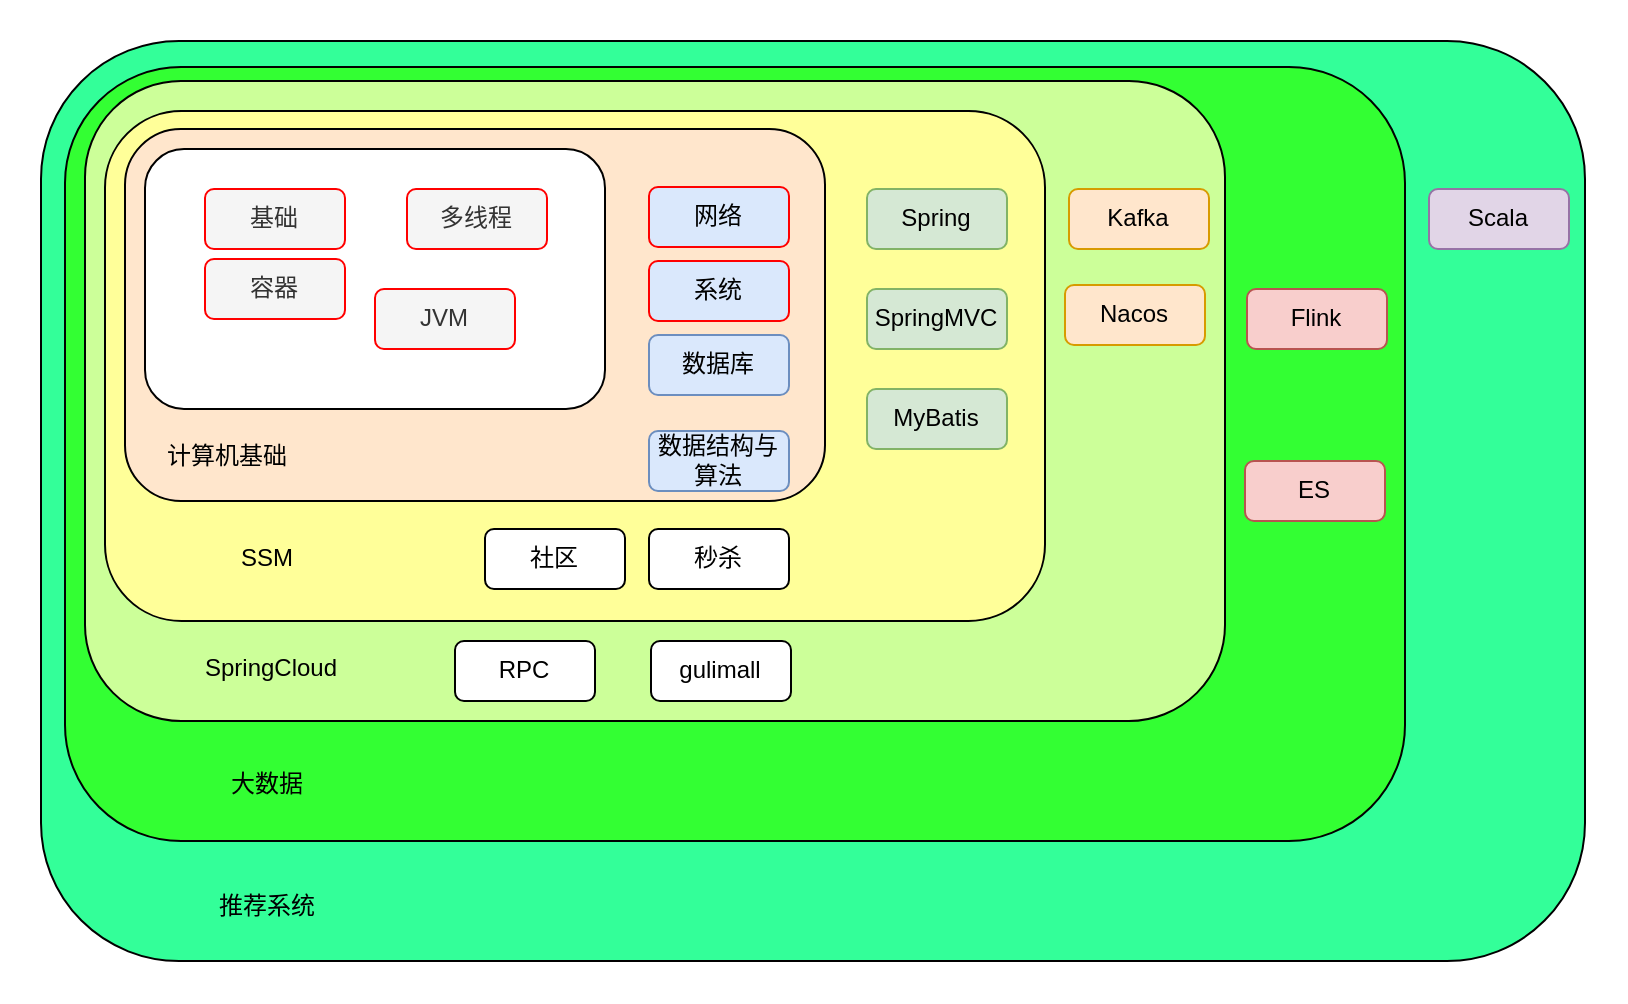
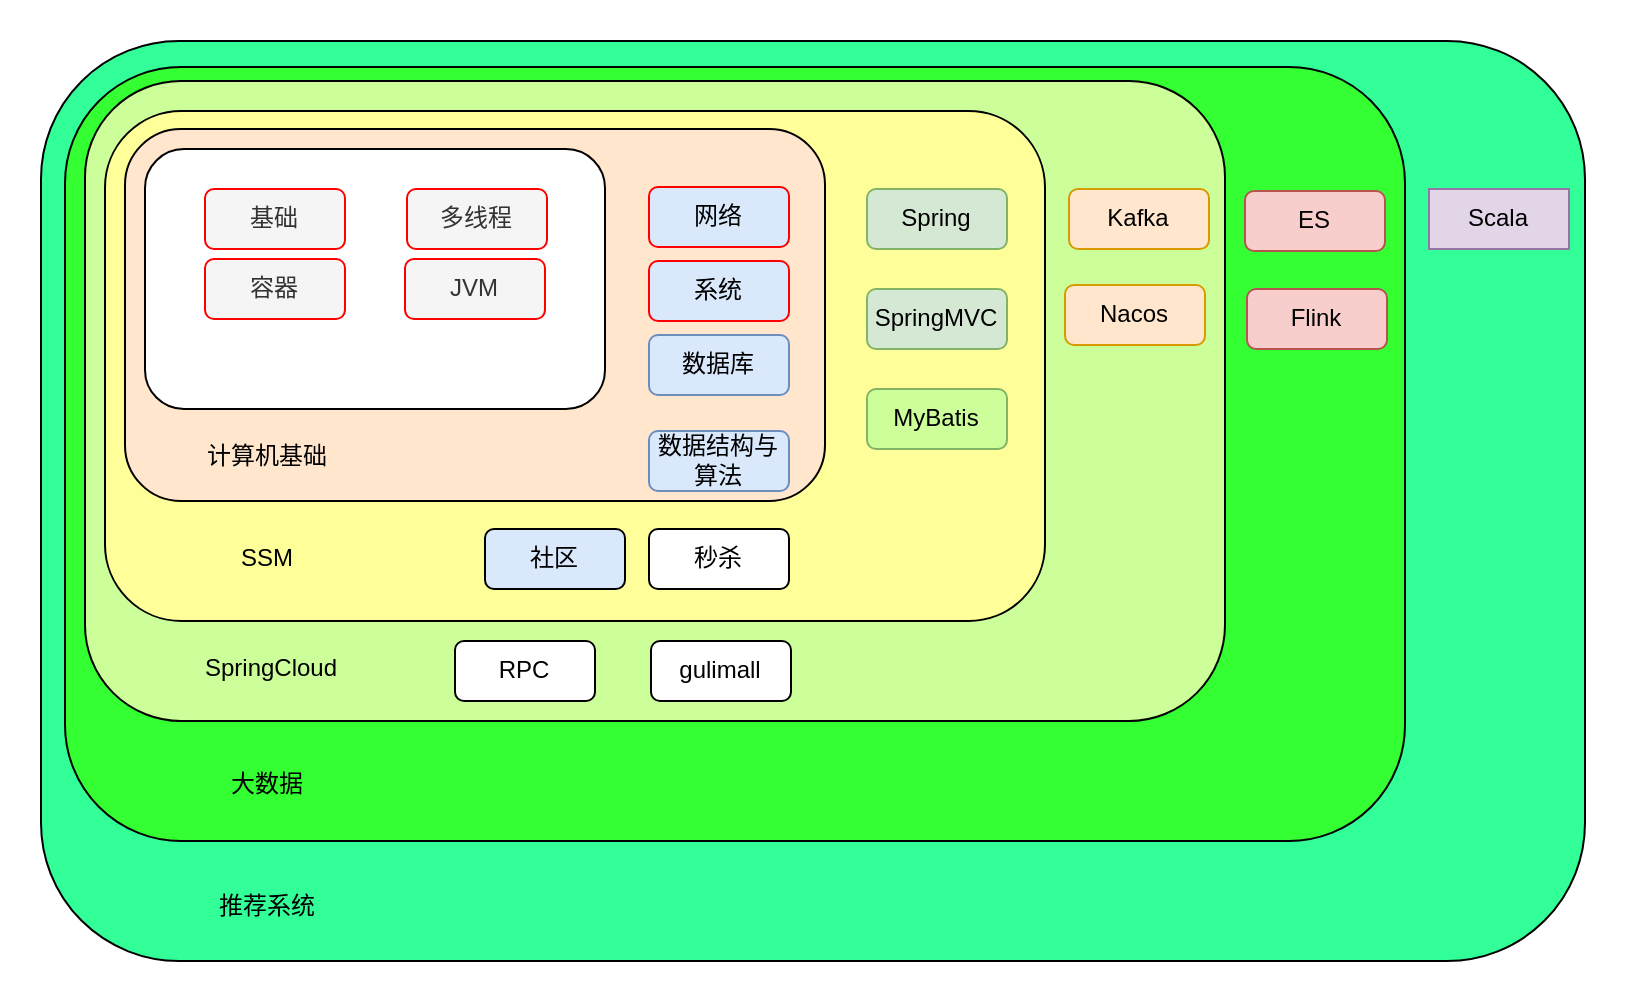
  <mxCell id="0" />
  <mxCell id="1" parent="0" />
  <mxCell id="2" value="" style="rounded=1;whiteSpace=wrap;html=1;fillColor=#33FF99;" vertex="1" parent="1"><mxGeometry x="20" y="20" width="772" height="460" as="geometry" /></mxCell>
  <mxCell id="3" value="" style="rounded=1;whiteSpace=wrap;html=1;fillColor=#33FF33;" vertex="1" parent="1"><mxGeometry x="32" y="33" width="670" height="387" as="geometry" /></mxCell>
  <mxCell id="4" value="" style="rounded=1;whiteSpace=wrap;html=1;fillColor=#CCFF99;" vertex="1" parent="1"><mxGeometry x="42" y="40" width="570" height="320" as="geometry" /></mxCell>
  <mxCell id="5" value="" style="rounded=1;whiteSpace=wrap;html=1;fillColor=#FFFF99;" vertex="1" parent="1"><mxGeometry x="52" y="55" width="470" height="255" as="geometry" /></mxCell>
  <mxCell id="6" value="" style="rounded=1;whiteSpace=wrap;html=1;fillColor=#FFE6CC;" vertex="1" parent="1"><mxGeometry x="62" y="64" width="350" height="186" as="geometry" /></mxCell>
- <mxCell id="7" value="计算机基础" style="text;html=1;strokeColor=none;fillColor=none;align=center;verticalAlign=middle;whiteSpace=wrap;rounded=0;" vertex="1" parent="1"><mxGeometry x="81" y="213" width="65" height="30" as="geometry" /></mxCell>
+ <mxCell id="7" value="计算机基础" style="text;html=1;strokeColor=none;fillColor=none;align=center;verticalAlign=middle;whiteSpace=wrap;rounded=0;" vertex="1" parent="1"><mxGeometry x="101" y="213" width="65" height="30" as="geometry" /></mxCell>
  <mxCell id="8" value="" style="rounded=1;whiteSpace=wrap;html=1;" vertex="1" parent="1"><mxGeometry x="72" y="74" width="230" height="130" as="geometry" /></mxCell>
  <mxCell id="9" value="基础" style="rounded=1;whiteSpace=wrap;html=1;fillColor=#f5f5f5;fontColor=#333333;strokeColor=#FF0000;" vertex="1" parent="1"><mxGeometry x="102" y="94" width="70" height="30" as="geometry" /></mxCell>
  <mxCell id="10" value="容器" style="rounded=1;whiteSpace=wrap;html=1;fillColor=#f5f5f5;fontColor=#333333;strokeColor=#FF0000;" vertex="1" parent="1"><mxGeometry x="102" y="129" width="70" height="30" as="geometry" /></mxCell>
  <mxCell id="11" value="多线程" style="rounded=1;whiteSpace=wrap;html=1;fillColor=#f5f5f5;fontColor=#333333;strokeColor=#FF0000;" vertex="1" parent="1"><mxGeometry x="203" y="94" width="70" height="30" as="geometry" /></mxCell>
- <mxCell id="12" value="JVM" style="rounded=1;whiteSpace=wrap;html=1;fillColor=#f5f5f5;fontColor=#333333;strokeColor=#FF0000;" vertex="1" parent="1"><mxGeometry x="187" y="144" width="70" height="30" as="geometry" /></mxCell>
+ <mxCell id="12" value="JVM" style="rounded=1;whiteSpace=wrap;html=1;fillColor=#f5f5f5;fontColor=#333333;strokeColor=#FF0000;" vertex="1" parent="1"><mxGeometry x="202" y="129" width="70" height="30" as="geometry" /></mxCell>
  <mxCell id="13" value="网络" style="rounded=1;whiteSpace=wrap;html=1;fillColor=#dae8fc;strokeColor=#FF0000;" vertex="1" parent="1"><mxGeometry x="324" y="93" width="70" height="30" as="geometry" /></mxCell>
  <mxCell id="14" value="系统" style="rounded=1;whiteSpace=wrap;html=1;fillColor=#dae8fc;strokeColor=#FF0000;" vertex="1" parent="1"><mxGeometry x="324" y="130" width="70" height="30" as="geometry" /></mxCell>
  <mxCell id="15" value="数据库" style="rounded=1;whiteSpace=wrap;html=1;fillColor=#dae8fc;strokeColor=#6c8ebf;" vertex="1" parent="1"><mxGeometry x="324" y="167" width="70" height="30" as="geometry" /></mxCell>
  <mxCell id="16" value="SSM" style="text;html=1;strokeColor=none;fillColor=none;align=center;verticalAlign=middle;whiteSpace=wrap;rounded=0;" vertex="1" parent="1"><mxGeometry x="101" y="264" width="65" height="30" as="geometry" /></mxCell>
  <mxCell id="17" value="SpringMVC" style="rounded=1;whiteSpace=wrap;html=1;fillColor=#d5e8d4;strokeColor=#82b366;" vertex="1" parent="1"><mxGeometry x="433" y="144" width="70" height="30" as="geometry" /></mxCell>
- <mxCell id="18" value="MyBatis" style="rounded=1;whiteSpace=wrap;html=1;fillColor=#d5e8d4;strokeColor=#82b366;" vertex="1" parent="1"><mxGeometry x="433" y="194" width="70" height="30" as="geometry" /></mxCell>
+ <mxCell id="18" value="MyBatis" style="rounded=1;whiteSpace=wrap;html=1;fillColor=#ccff99;strokeColor=#82b366;" vertex="1" parent="1"><mxGeometry x="433" y="194" width="70" height="30" as="geometry" /></mxCell>
  <mxCell id="19" value="Spring" style="rounded=1;whiteSpace=wrap;html=1;fillColor=#d5e8d4;strokeColor=#82b366;" vertex="1" parent="1"><mxGeometry x="433" y="94" width="70" height="30" as="geometry" /></mxCell>
- <mxCell id="20" value="社区" style="rounded=1;whiteSpace=wrap;html=1;" vertex="1" parent="1"><mxGeometry x="242" y="264" width="70" height="30" as="geometry" /></mxCell>
+ <mxCell id="20" value="社区" style="rounded=1;whiteSpace=wrap;html=1;fillColor=#dae8fc;" vertex="1" parent="1"><mxGeometry x="242" y="264" width="70" height="30" as="geometry" /></mxCell>
  <mxCell id="21" value="秒杀" style="rounded=1;whiteSpace=wrap;html=1;" vertex="1" parent="1"><mxGeometry x="324" y="264" width="70" height="30" as="geometry" /></mxCell>
  <mxCell id="22" value="SpringCloud" style="text;html=1;strokeColor=none;fillColor=none;align=center;verticalAlign=middle;whiteSpace=wrap;rounded=0;" vertex="1" parent="1"><mxGeometry x="103" y="319" width="65" height="30" as="geometry" /></mxCell>
- <mxCell id="23" value="ES" style="rounded=1;whiteSpace=wrap;html=1;fillColor=#f8cecc;strokeColor=#b85450;" vertex="1" parent="1"><mxGeometry x="622" y="230" width="70" height="30" as="geometry" /></mxCell>
+ <mxCell id="23" value="ES" style="rounded=1;whiteSpace=wrap;html=1;fillColor=#f8cecc;strokeColor=#b85450;" vertex="1" parent="1"><mxGeometry x="622" y="95" width="70" height="30" as="geometry" /></mxCell>
  <mxCell id="24" value="Nacos" style="rounded=1;whiteSpace=wrap;html=1;fillColor=#ffe6cc;strokeColor=#d79b00;" vertex="1" parent="1"><mxGeometry x="532" y="142" width="70" height="30" as="geometry" /></mxCell>
  <mxCell id="25" value="大数据" style="text;html=1;strokeColor=none;fillColor=none;align=center;verticalAlign=middle;whiteSpace=wrap;rounded=0;" vertex="1" parent="1"><mxGeometry x="101" y="377" width="65" height="30" as="geometry" /></mxCell>
  <mxCell id="26" value="Kafka" style="rounded=1;whiteSpace=wrap;html=1;fillColor=#ffe6cc;strokeColor=#d79b00;" vertex="1" parent="1"><mxGeometry x="534" y="94" width="70" height="30" as="geometry" /></mxCell>
  <mxCell id="27" value="Flink" style="rounded=1;whiteSpace=wrap;html=1;fillColor=#f8cecc;strokeColor=#b85450;" vertex="1" parent="1"><mxGeometry x="623" y="144" width="70" height="30" as="geometry" /></mxCell>
  <mxCell id="28" value="数据结构与算法" style="rounded=1;whiteSpace=wrap;html=1;fillColor=#dae8fc;strokeColor=#6c8ebf;" vertex="1" parent="1"><mxGeometry x="324" y="215" width="70" height="30" as="geometry" /></mxCell>
  <mxCell id="29" value="RPC" style="rounded=1;whiteSpace=wrap;html=1;" vertex="1" parent="1"><mxGeometry x="227" y="320" width="70" height="30" as="geometry" /></mxCell>
  <mxCell id="30" value="gulimall" style="rounded=1;whiteSpace=wrap;html=1;" vertex="1" parent="1"><mxGeometry x="325" y="320" width="70" height="30" as="geometry" /></mxCell>
  <mxCell id="31" value="推荐系统" style="text;html=1;strokeColor=none;fillColor=none;align=center;verticalAlign=middle;whiteSpace=wrap;rounded=0;" vertex="1" parent="1"><mxGeometry x="101" y="438" width="65" height="30" as="geometry" /></mxCell>
- <mxCell id="32" value="Scala" style="rounded=1;whiteSpace=wrap;html=1;fillColor=#e1d5e7;strokeColor=#9673a6;" vertex="1" parent="1"><mxGeometry x="714" y="94" width="70" height="30" as="geometry" /></mxCell>
+ <mxCell id="32" value="Scala" style="whiteSpace=wrap;html=1;fillColor=#e1d5e7;strokeColor=#9673a6;rounded=0;" vertex="1" parent="1"><mxGeometry x="714" y="94" width="70" height="30" as="geometry" /></mxCell>
